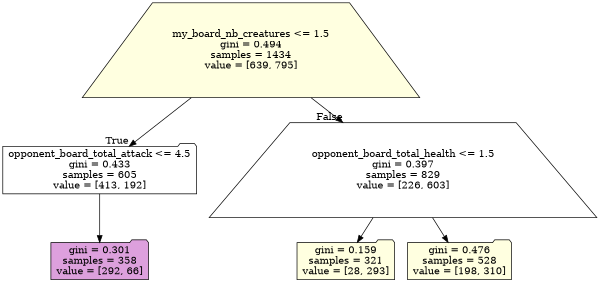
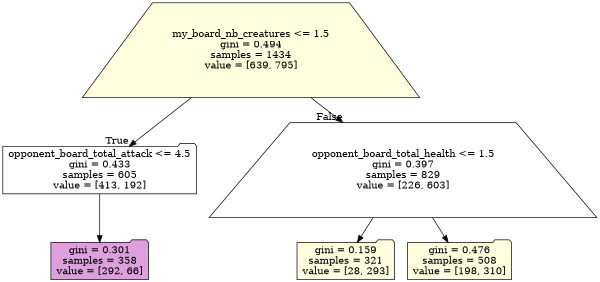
  digraph {
    node [fillcolor=lightyellow shape=folder style=filled]
    edge [arrowhead=normal]
    n1 [label="my_board_nb_creatures <= 1.5\ngini = 0.494\nsamples = 1434\nvalue = [639, 795]" shape=trapezium]
    n2 [fillcolor=white label="opponent_board_total_attack <= 4.5\ngini = 0.433\nsamples = 605\nvalue = [413, 192]"]
    n3 [fillcolor=white label="opponent_board_total_health <= 1.5\ngini = 0.397\nsamples = 829\nvalue = [226, 603]" shape=trapezium]
    n4 [fillcolor=plum label="gini = 0.301\nsamples = 358\nvalue = [292, 66]"]
    n5 [label="gini = 0.159\nsamples = 321\nvalue = [28, 293]"]
-   n6 [label="gini = 0.476\nsamples = 528\nvalue = [198, 310]"]
+   n6 [label="gini = 0.476\nsamples = 508\nvalue = [198, 310]"]
    n1 -> n2 [headlabel=True labelangle=45 labeldistance=2.5]
    n1 -> n3 [headlabel=False labelangle=-45 labeldistance=2.5]
    n2 -> n4
    n3 -> n5
    n3 -> n6
  }
